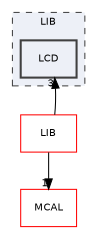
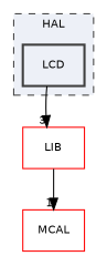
  digraph {
    compound=true
    node [color=red fillcolor="#edf0f7" fontname=Helvetica fontsize=10 shape=box]
    edge [fontname=Helvetica fontsize=10 labeldistance=1.5 labelfontname=Helvetica labelfontsize=10]
    n1 [color=grey25 label=LCD style="filled,bold,"]
    n2 [label=LIB]
    n3 [label=MCAL]
    subgraph cluster_1 {
      bgcolor="#edf0f7"
      fontname=Helvetica
      fontsize=10
-     label=LIB
+     label=HAL
      pencolor=grey25
      style="filled,dashed,"
      n1
    }
-   n2 -> n1 [headlabel=3]
+   n1 -> n2 [headlabel=3]
    n2 -> n3 [headlabel=1]
  }
